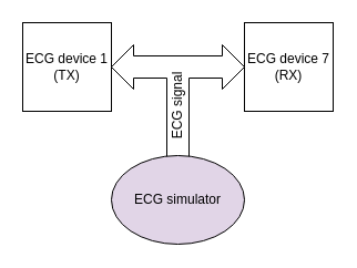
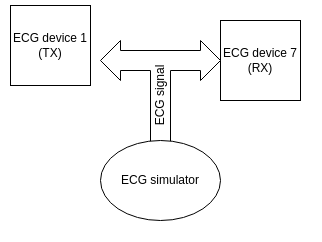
  <mxCell id="0" />
  <mxCell id="1" parent="0" />
- <mxCell id="2" value="ECG device 1 (TX)" style="rounded=0;whiteSpace=wrap;html=1;" vertex="1" parent="1"><mxGeometry x="20" y="20" width="80" height="80" as="geometry" /></mxCell>
+ <mxCell id="2" value="ECG device 1 (TX)" style="rounded=0;whiteSpace=wrap;html=1;" vertex="1" parent="1"><mxGeometry x="10" y="5" width="80" height="80" as="geometry" /></mxCell>
  <mxCell id="3" value="ECG device 7 (RX)" style="rounded=0;whiteSpace=wrap;html=1;" vertex="1" parent="1"><mxGeometry x="220" y="20" width="80" height="80" as="geometry" /></mxCell>
  <mxCell id="4" value="" style="html=1;shadow=0;dashed=0;align=center;verticalAlign=middle;shape=mxgraph.arrows2.triadArrow;dy=10;dx=20;arrowHead=40;rotation=-180;" vertex="1" parent="1"><mxGeometry x="100" y="40" width="120" height="130" as="geometry" /></mxCell>
- <mxCell id="5" value="ECG simulator" style="ellipse;whiteSpace=wrap;html=1;fillColor=#e1d5e7;" vertex="1" parent="1"><mxGeometry x="100" y="140" width="120" height="80" as="geometry" /></mxCell>
+ <mxCell id="5" value="ECG simulator" style="ellipse;whiteSpace=wrap;html=1;" vertex="1" parent="1"><mxGeometry x="100" y="140" width="120" height="80" as="geometry" /></mxCell>
  <mxCell id="6" value="ECG signal" style="text;html=1;align=center;verticalAlign=middle;whiteSpace=wrap;rounded=0;rotation=-90;" vertex="1" parent="1"><mxGeometry x="120" y="80" width="80" height="30" as="geometry" /></mxCell>
